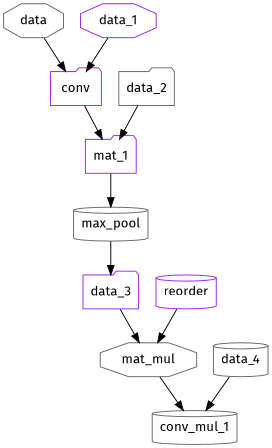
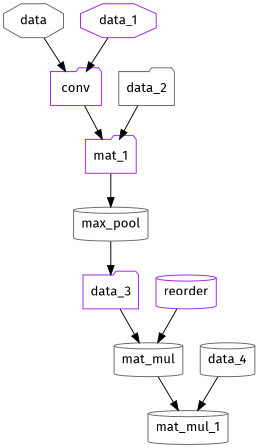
  digraph {
    fontname="Fira Sans"
    node [color=gray40 fontname="Fira Sans" shape=folder]
    edge [fontname="Fira Sans"]
    n1 [label=data shape=octagon]
    n2 [color=purple label=conv]
    n3 [color=purple label=mat_1]
    n4 [color=purple label=data_1 shape=octagon]
    n5 [label=max_pool shape=cylinder]
    n6 [label=data_2]
    n7 [color=purple label=data_3]
    n8 [color=purple label=reorder shape=cylinder]
-   n9 [label=mat_mul shape=octagon]
-   n10 [label=conv_mul_1 shape=cylinder]
+   n9 [label=mat_mul shape=cylinder]
+   n10 [label=mat_mul_1 shape=cylinder]
    n11 [label=data_4 shape=cylinder]
    n1 -> n2
    n2 -> n3
    n3 -> n5
    n4 -> n2
    n5 -> n7
    n6 -> n3
    n7 -> n9
    n8 -> n9
    n9 -> n10
    n11 -> n10
  }
